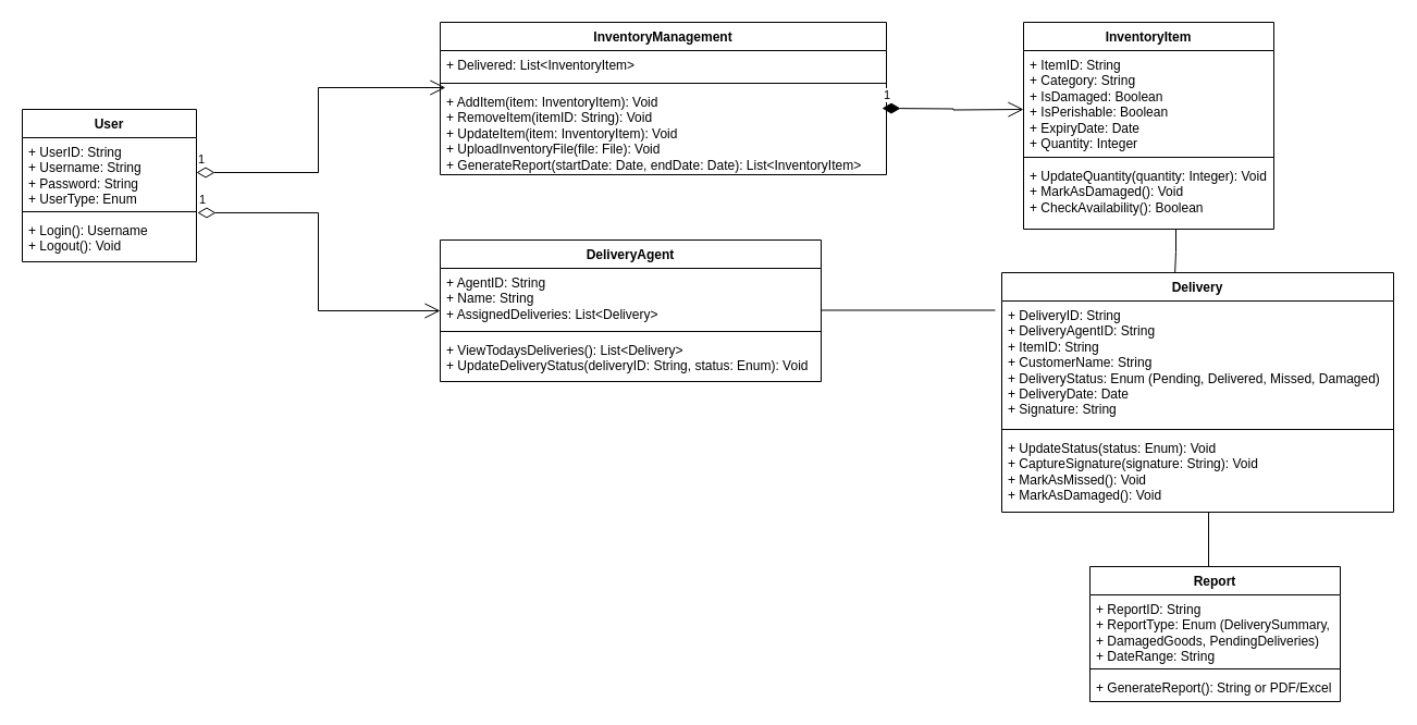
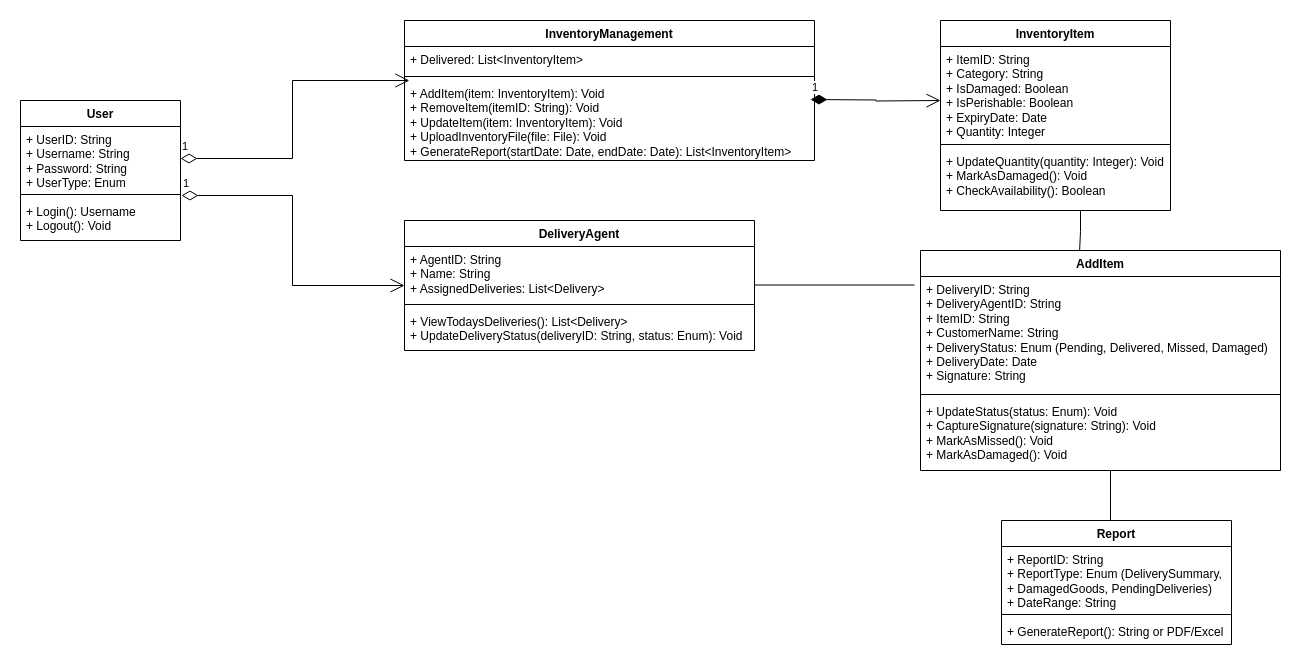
  <mxCell id="0" />
  <mxCell id="1" parent="0" />
  <mxCell id="2" value="User" style="swimlane;fontStyle=1;align=center;verticalAlign=top;childLayout=stackLayout;horizontal=1;startSize=26;horizontalStack=0;resizeParent=1;resizeParentMax=0;resizeLast=0;collapsible=1;marginBottom=0;whiteSpace=wrap;html=1;" vertex="1" parent="1"><mxGeometry x="20" y="100" width="160" height="140" as="geometry" /></mxCell>
  <mxCell id="3" value="&lt;div&gt;+ UserID: String&lt;/div&gt;&lt;div&gt;+ Username: String&lt;/div&gt;&lt;div&gt;+ Password: String&lt;/div&gt;&lt;div&gt;+ UserType: Enum&lt;/div&gt;" style="text;strokeColor=none;fillColor=none;align=left;verticalAlign=top;spacingLeft=4;spacingRight=4;overflow=hidden;rotatable=0;points=[[0,0.5],[1,0.5]];portConstraint=eastwest;whiteSpace=wrap;html=1;" vertex="1" parent="2"><mxGeometry y="26" width="160" height="64" as="geometry" /></mxCell>
  <mxCell id="4" value="" style="line;strokeWidth=1;fillColor=none;align=left;verticalAlign=middle;spacingTop=-1;spacingLeft=3;spacingRight=3;rotatable=0;labelPosition=right;points=[];portConstraint=eastwest;strokeColor=inherit;" vertex="1" parent="2"><mxGeometry y="90" width="160" height="8" as="geometry" /></mxCell>
  <mxCell id="5" value="&lt;div&gt;+ Login(): Username&lt;/div&gt;&lt;div&gt;+ Logout(): Void&lt;/div&gt;" style="text;strokeColor=none;fillColor=none;align=left;verticalAlign=top;spacingLeft=4;spacingRight=4;overflow=hidden;rotatable=0;points=[[0,0.5],[1,0.5]];portConstraint=eastwest;whiteSpace=wrap;html=1;" vertex="1" parent="2"><mxGeometry y="98" width="160" height="42" as="geometry" /></mxCell>
  <mxCell id="6" value="InventoryItem" style="swimlane;fontStyle=1;align=center;verticalAlign=top;childLayout=stackLayout;horizontal=1;startSize=26;horizontalStack=0;resizeParent=1;resizeParentMax=0;resizeLast=0;collapsible=1;marginBottom=0;whiteSpace=wrap;html=1;" vertex="1" parent="1"><mxGeometry x="940" y="20" width="230" height="190" as="geometry" /></mxCell>
  <mxCell id="7" value="&lt;div&gt;+ ItemID: String&lt;/div&gt;&lt;div&gt;+ Category: String&lt;/div&gt;&lt;div&gt;+ IsDamaged: Boolean&lt;/div&gt;&lt;div&gt;+ IsPerishable: Boolean&lt;/div&gt;&lt;div&gt;+ ExpiryDate: Date&lt;/div&gt;&lt;div&gt;+ Quantity: Integer&lt;/div&gt;" style="text;strokeColor=none;fillColor=none;align=left;verticalAlign=top;spacingLeft=4;spacingRight=4;overflow=hidden;rotatable=0;points=[[0,0.5],[1,0.5]];portConstraint=eastwest;whiteSpace=wrap;html=1;" vertex="1" parent="6"><mxGeometry y="26" width="230" height="94" as="geometry" /></mxCell>
  <mxCell id="8" value="" style="line;strokeWidth=1;fillColor=none;align=left;verticalAlign=middle;spacingTop=-1;spacingLeft=3;spacingRight=3;rotatable=0;labelPosition=right;points=[];portConstraint=eastwest;strokeColor=inherit;" vertex="1" parent="6"><mxGeometry y="120" width="230" height="8" as="geometry" /></mxCell>
  <mxCell id="9" value="&lt;div&gt;+ UpdateQuantity(quantity: Integer): Void&lt;/div&gt;&lt;div&gt;+ MarkAsDamaged(): Void&lt;/div&gt;&lt;div&gt;+ CheckAvailability(): Boolean&lt;/div&gt;" style="text;strokeColor=none;fillColor=none;align=left;verticalAlign=top;spacingLeft=4;spacingRight=4;overflow=hidden;rotatable=0;points=[[0,0.5],[1,0.5]];portConstraint=eastwest;whiteSpace=wrap;html=1;" vertex="1" parent="6"><mxGeometry y="128" width="230" height="62" as="geometry" /></mxCell>
  <mxCell id="10" value="InventoryManagement" style="swimlane;fontStyle=1;align=center;verticalAlign=top;childLayout=stackLayout;horizontal=1;startSize=26;horizontalStack=0;resizeParent=1;resizeParentMax=0;resizeLast=0;collapsible=1;marginBottom=0;whiteSpace=wrap;html=1;" vertex="1" parent="1"><mxGeometry x="404" y="20" width="410" height="140" as="geometry" /></mxCell>
  <mxCell id="11" value="+ Delivered: List&amp;lt;InventoryItem&amp;gt;" style="text;strokeColor=none;fillColor=none;align=left;verticalAlign=top;spacingLeft=4;spacingRight=4;overflow=hidden;rotatable=0;points=[[0,0.5],[1,0.5]];portConstraint=eastwest;whiteSpace=wrap;html=1;" vertex="1" parent="10"><mxGeometry y="26" width="410" height="26" as="geometry" /></mxCell>
  <mxCell id="12" value="" style="line;strokeWidth=1;fillColor=none;align=left;verticalAlign=middle;spacingTop=-1;spacingLeft=3;spacingRight=3;rotatable=0;labelPosition=right;points=[];portConstraint=eastwest;strokeColor=inherit;" vertex="1" parent="10"><mxGeometry y="52" width="410" height="8" as="geometry" /></mxCell>
  <mxCell id="13" value="&lt;div&gt;+ AddItem(item: InventoryItem): Void&lt;/div&gt;&lt;div&gt;+ RemoveItem(itemID: String): Void&lt;/div&gt;&lt;div&gt;+ UpdateItem(item: InventoryItem): Void&lt;/div&gt;&lt;div&gt;+ UploadInventoryFile(file: File): Void&lt;/div&gt;&lt;div&gt;+ GenerateReport(startDate: Date, endDate: Date): List&amp;lt;InventoryItem&amp;gt;&lt;/div&gt;" style="text;strokeColor=none;fillColor=none;align=left;verticalAlign=top;spacingLeft=4;spacingRight=4;overflow=hidden;rotatable=0;points=[[0,0.5],[1,0.5]];portConstraint=eastwest;whiteSpace=wrap;html=1;" vertex="1" parent="10"><mxGeometry y="60" width="410" height="80" as="geometry" /></mxCell>
- <mxCell id="14" value="Delivery" style="swimlane;fontStyle=1;align=center;verticalAlign=top;childLayout=stackLayout;horizontal=1;startSize=26;horizontalStack=0;resizeParent=1;resizeParentMax=0;resizeLast=0;collapsible=1;marginBottom=0;whiteSpace=wrap;html=1;" vertex="1" parent="1"><mxGeometry x="920" y="250" width="360" height="220" as="geometry" /></mxCell>
+ <mxCell id="14" value="AddItem" style="swimlane;fontStyle=1;align=center;verticalAlign=top;childLayout=stackLayout;horizontal=1;startSize=26;horizontalStack=0;resizeParent=1;resizeParentMax=0;resizeLast=0;collapsible=1;marginBottom=0;whiteSpace=wrap;html=1;" vertex="1" parent="1"><mxGeometry x="920" y="250" width="360" height="220" as="geometry" /></mxCell>
  <mxCell id="15" value="&lt;div&gt;+ DeliveryID: String&lt;/div&gt;&lt;div&gt;+ DeliveryAgentID: String&lt;/div&gt;&lt;div&gt;+ ItemID: String&lt;/div&gt;&lt;div&gt;+ CustomerName: String&lt;/div&gt;&lt;div&gt;+ DeliveryStatus: Enum (Pending, Delivered, Missed, Damaged)&lt;/div&gt;&lt;div&gt;+ DeliveryDate: Date&lt;/div&gt;&lt;div&gt;+ Signature: String&lt;/div&gt;" style="text;strokeColor=none;fillColor=none;align=left;verticalAlign=top;spacingLeft=4;spacingRight=4;overflow=hidden;rotatable=0;points=[[0,0.5],[1,0.5]];portConstraint=eastwest;whiteSpace=wrap;html=1;" vertex="1" parent="14"><mxGeometry y="26" width="360" height="114" as="geometry" /></mxCell>
  <mxCell id="16" value="" style="line;strokeWidth=1;fillColor=none;align=left;verticalAlign=middle;spacingTop=-1;spacingLeft=3;spacingRight=3;rotatable=0;labelPosition=right;points=[];portConstraint=eastwest;strokeColor=inherit;" vertex="1" parent="14"><mxGeometry y="140" width="360" height="8" as="geometry" /></mxCell>
  <mxCell id="17" value="&lt;div&gt;+ UpdateStatus(status: Enum): Void&lt;/div&gt;&lt;div&gt;+ CaptureSignature(signature: String): Void&lt;/div&gt;&lt;div&gt;+ MarkAsMissed(): Void&lt;/div&gt;&lt;div&gt;+ MarkAsDamaged(): Void&lt;/div&gt;" style="text;strokeColor=none;fillColor=none;align=left;verticalAlign=top;spacingLeft=4;spacingRight=4;overflow=hidden;rotatable=0;points=[[0,0.5],[1,0.5]];portConstraint=eastwest;whiteSpace=wrap;html=1;" vertex="1" parent="14"><mxGeometry y="148" width="360" height="72" as="geometry" /></mxCell>
  <mxCell id="18" value="DeliveryAgent" style="swimlane;fontStyle=1;align=center;verticalAlign=top;childLayout=stackLayout;horizontal=1;startSize=26;horizontalStack=0;resizeParent=1;resizeParentMax=0;resizeLast=0;collapsible=1;marginBottom=0;whiteSpace=wrap;html=1;" vertex="1" parent="1"><mxGeometry x="404" y="220" width="350" height="130" as="geometry" /></mxCell>
  <mxCell id="19" value="&lt;div&gt;+ AgentID: String&lt;/div&gt;&lt;div&gt;+ Name: String&lt;/div&gt;&lt;div&gt;+ AssignedDeliveries: List&amp;lt;Delivery&amp;gt;&lt;/div&gt;" style="text;strokeColor=none;fillColor=none;align=left;verticalAlign=top;spacingLeft=4;spacingRight=4;overflow=hidden;rotatable=0;points=[[0,0.5],[1,0.5]];portConstraint=eastwest;whiteSpace=wrap;html=1;" vertex="1" parent="18"><mxGeometry y="26" width="350" height="54" as="geometry" /></mxCell>
  <mxCell id="20" value="" style="line;strokeWidth=1;fillColor=none;align=left;verticalAlign=middle;spacingTop=-1;spacingLeft=3;spacingRight=3;rotatable=0;labelPosition=right;points=[];portConstraint=eastwest;strokeColor=inherit;" vertex="1" parent="18"><mxGeometry y="80" width="350" height="8" as="geometry" /></mxCell>
  <mxCell id="21" value="&lt;div&gt;+ ViewTodaysDeliveries(): List&amp;lt;Delivery&amp;gt;&lt;/div&gt;&lt;div&gt;+ UpdateDeliveryStatus(deliveryID: String, status: Enum): Void&lt;/div&gt;" style="text;strokeColor=none;fillColor=none;align=left;verticalAlign=top;spacingLeft=4;spacingRight=4;overflow=hidden;rotatable=0;points=[[0,0.5],[1,0.5]];portConstraint=eastwest;whiteSpace=wrap;html=1;" vertex="1" parent="18"><mxGeometry y="88" width="350" height="42" as="geometry" /></mxCell>
  <mxCell id="22" value="Report" style="swimlane;fontStyle=1;align=center;verticalAlign=top;childLayout=stackLayout;horizontal=1;startSize=26;horizontalStack=0;resizeParent=1;resizeParentMax=0;resizeLast=0;collapsible=1;marginBottom=0;whiteSpace=wrap;html=1;" vertex="1" parent="1"><mxGeometry x="1001" y="520" width="230" height="124" as="geometry" /></mxCell>
  <mxCell id="23" value="&lt;div&gt;+ ReportID: String&lt;/div&gt;&lt;div&gt;+ ReportType: Enum (DeliverySummary, + DamagedGoods, PendingDeliveries)&lt;/div&gt;&lt;div&gt;+ DateRange: String&lt;/div&gt;" style="text;strokeColor=none;fillColor=none;align=left;verticalAlign=top;spacingLeft=4;spacingRight=4;overflow=hidden;rotatable=0;points=[[0,0.5],[1,0.5]];portConstraint=eastwest;whiteSpace=wrap;html=1;" vertex="1" parent="22"><mxGeometry y="26" width="230" height="64" as="geometry" /></mxCell>
  <mxCell id="24" value="" style="line;strokeWidth=1;fillColor=none;align=left;verticalAlign=middle;spacingTop=-1;spacingLeft=3;spacingRight=3;rotatable=0;labelPosition=right;points=[];portConstraint=eastwest;strokeColor=inherit;" vertex="1" parent="22"><mxGeometry y="90" width="230" height="8" as="geometry" /></mxCell>
  <mxCell id="25" value="+ GenerateReport(): String or PDF/Excel" style="text;strokeColor=none;fillColor=none;align=left;verticalAlign=top;spacingLeft=4;spacingRight=4;overflow=hidden;rotatable=0;points=[[0,0.5],[1,0.5]];portConstraint=eastwest;whiteSpace=wrap;html=1;" vertex="1" parent="22"><mxGeometry y="98" width="230" height="26" as="geometry" /></mxCell>
  <mxCell id="26" value="1" style="endArrow=open;html=1;endSize=12;startArrow=diamondThin;startSize=14;startFill=0;edgeStyle=orthogonalEdgeStyle;align=left;verticalAlign=bottom;rounded=0;exitX=1;exitY=0.5;exitDx=0;exitDy=0;entryX=0.012;entryY=0;entryDx=0;entryDy=0;entryPerimeter=0;" edge="1" parent="1" source="3" target="13"><mxGeometry x="-1" y="3" relative="1" as="geometry"><mxPoint x="230" y="260" as="sourcePoint" /><mxPoint x="480" y="320" as="targetPoint" /><Array as="points"><mxPoint x="292" y="158" /><mxPoint x="292" y="80" /></Array></mxGeometry></mxCell>
  <mxCell id="27" value="1" style="endArrow=open;html=1;endSize=12;startArrow=diamondThin;startSize=14;startFill=0;edgeStyle=orthogonalEdgeStyle;align=left;verticalAlign=bottom;rounded=0;exitX=1.006;exitY=1.078;exitDx=0;exitDy=0;exitPerimeter=0;entryX=0;entryY=0.5;entryDx=0;entryDy=0;" edge="1" parent="1" source="3" target="18"><mxGeometry x="-1" y="3" relative="1" as="geometry"><mxPoint x="320" y="320" as="sourcePoint" /><mxPoint x="480" y="320" as="targetPoint" /></mxGeometry></mxCell>
  <mxCell id="28" value="1" style="endArrow=open;html=1;endSize=12;startArrow=diamondThin;startSize=14;startFill=1;edgeStyle=orthogonalEdgeStyle;align=left;verticalAlign=bottom;rounded=0;" edge="1" parent="1"><mxGeometry x="-1" y="3" relative="1" as="geometry"><mxPoint x="810" y="99" as="sourcePoint" /><mxPoint x="940" y="100" as="targetPoint" /></mxGeometry></mxCell>
  <mxCell id="29" value="" style="endArrow=none;html=1;edgeStyle=orthogonalEdgeStyle;rounded=0;" edge="1" parent="1"><mxGeometry relative="1" as="geometry"><mxPoint x="754" y="284.5" as="sourcePoint" /><mxPoint x="914" y="284.5" as="targetPoint" /></mxGeometry></mxCell>
  <mxCell id="30" value="" style="endArrow=none;html=1;edgeStyle=orthogonalEdgeStyle;rounded=0;entryX=0.442;entryY=0;entryDx=0;entryDy=0;entryPerimeter=0;" edge="1" parent="1" target="14"><mxGeometry relative="1" as="geometry"><mxPoint x="1080" y="210" as="sourcePoint" /><mxPoint x="1080" y="240" as="targetPoint" /><Array as="points"><mxPoint x="1080" y="231" /><mxPoint x="1079" y="231" /></Array></mxGeometry></mxCell>
  <mxCell id="31" value="" style="endArrow=none;html=1;edgeStyle=orthogonalEdgeStyle;rounded=0;" edge="1" parent="1"><mxGeometry relative="1" as="geometry"><mxPoint x="1110" y="470" as="sourcePoint" /><mxPoint x="1110" y="520" as="targetPoint" /></mxGeometry></mxCell>
